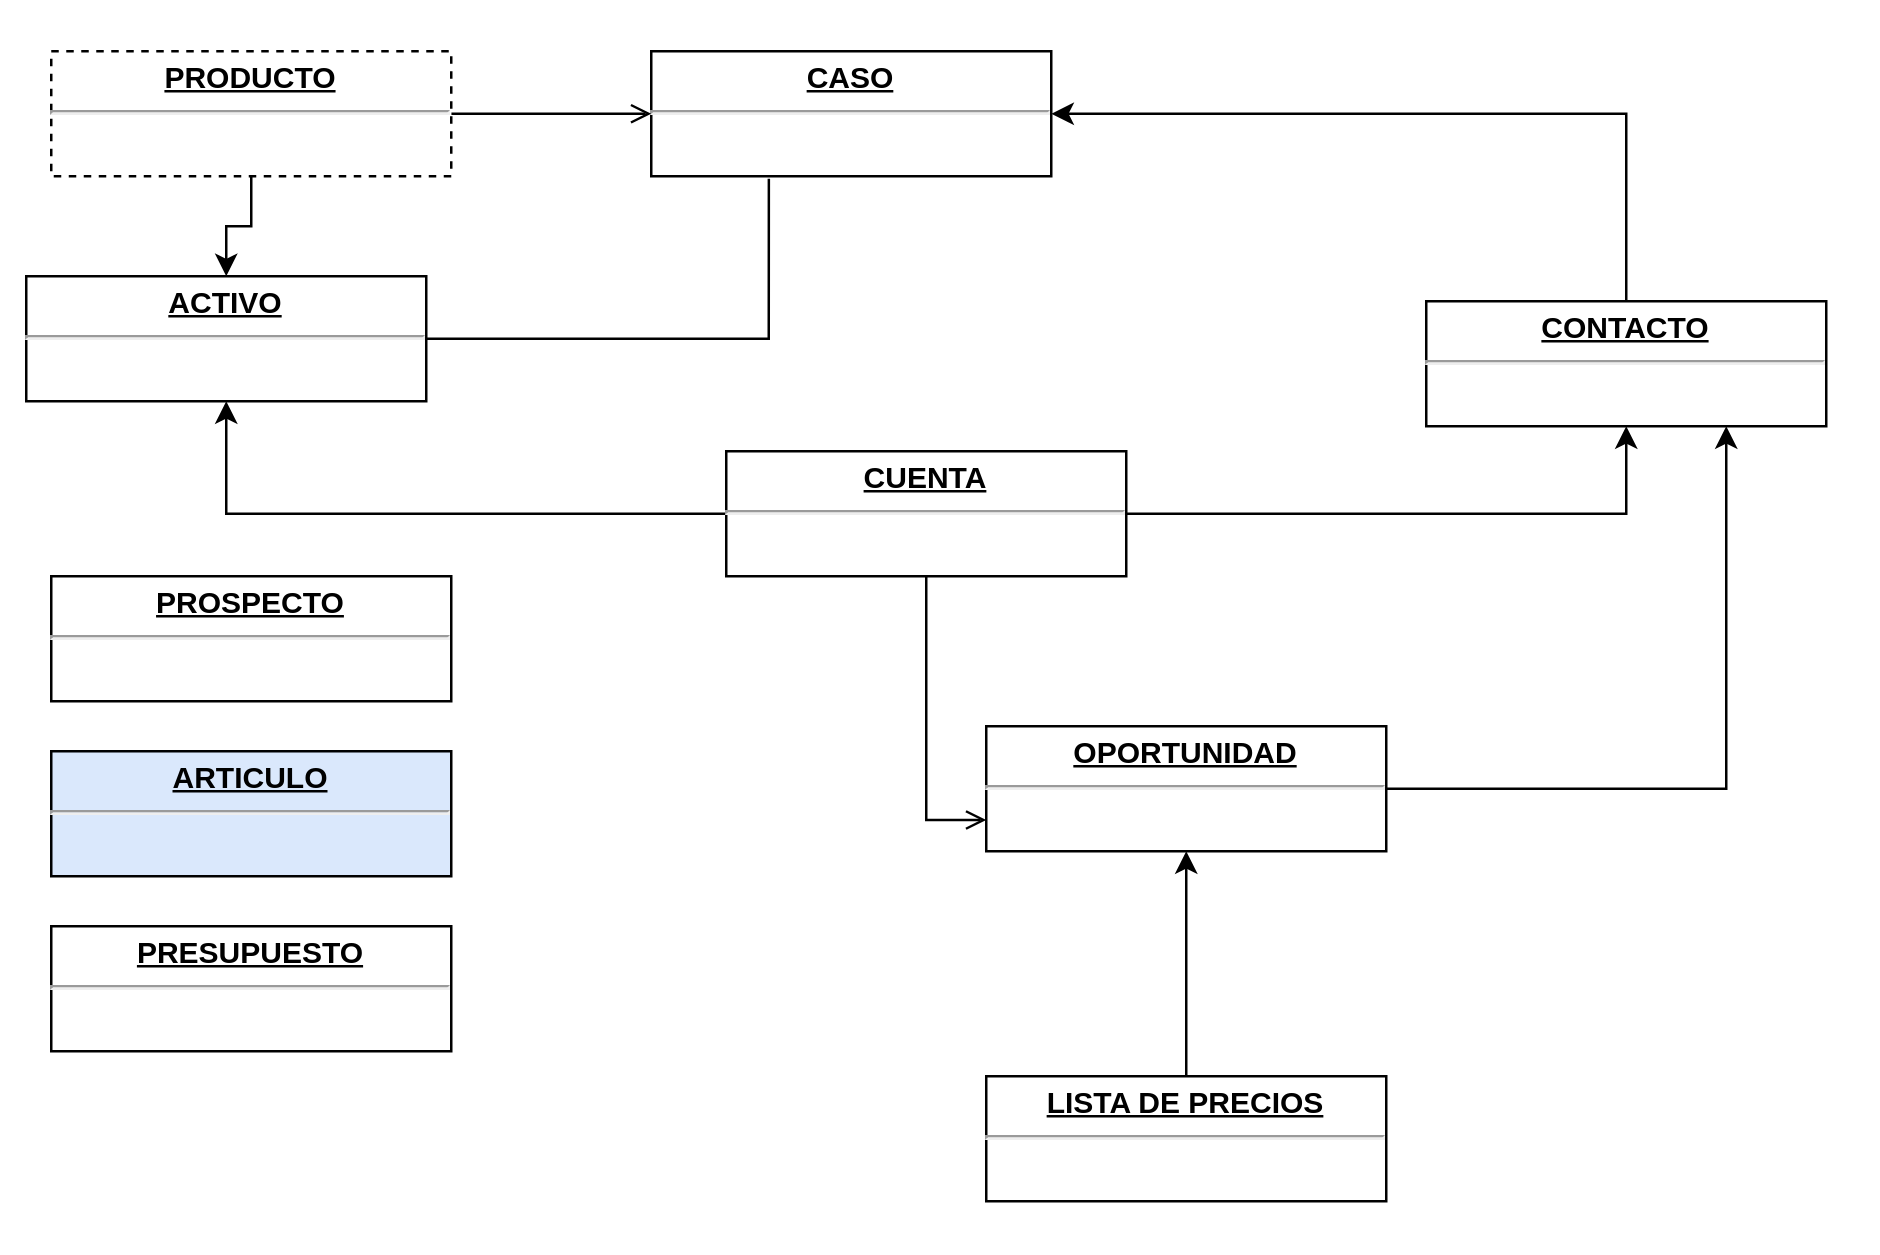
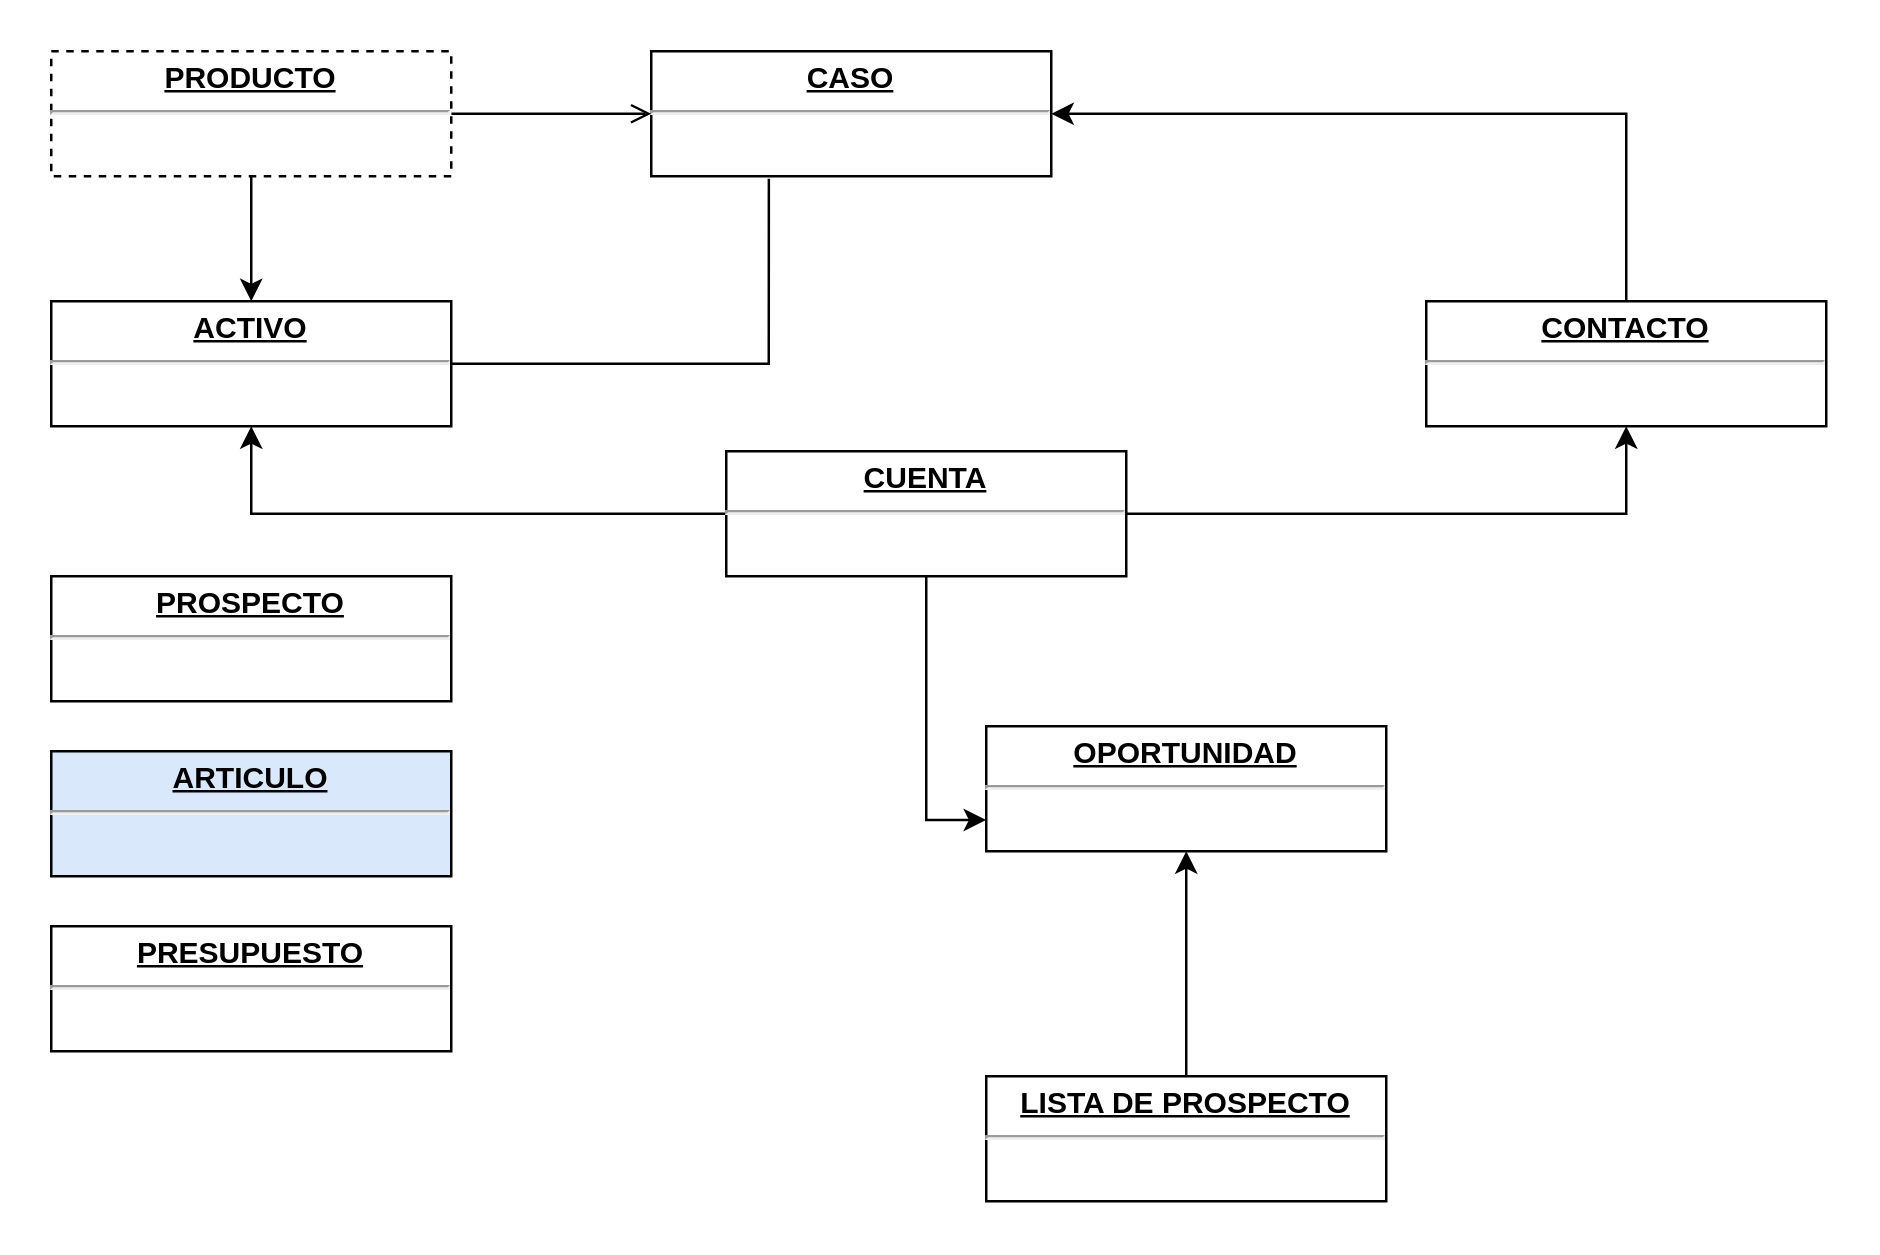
  <mxCell id="0" />
  <mxCell id="1" parent="0" />
  <mxCell id="2" style="edgeStyle=orthogonalEdgeStyle;rounded=0;orthogonalLoop=1;jettySize=auto;html=1;" edge="1" parent="1" source="5" target="7"><mxGeometry relative="1" as="geometry" /></mxCell>
- <mxCell id="3" style="edgeStyle=orthogonalEdgeStyle;rounded=0;orthogonalLoop=1;jettySize=auto;html=1;entryX=0;entryY=0.75;entryDx=0;entryDy=0;endArrow=open;" edge="1" parent="1" source="5" target="9"><mxGeometry relative="1" as="geometry" /></mxCell>
+ <mxCell id="3" style="edgeStyle=orthogonalEdgeStyle;rounded=0;orthogonalLoop=1;jettySize=auto;html=1;entryX=0;entryY=0.75;entryDx=0;entryDy=0;" edge="1" parent="1" source="5" target="9"><mxGeometry relative="1" as="geometry" /></mxCell>
  <mxCell id="4" style="edgeStyle=orthogonalEdgeStyle;rounded=0;orthogonalLoop=1;jettySize=auto;html=1;" edge="1" parent="1" source="5" target="12"><mxGeometry relative="1" as="geometry" /></mxCell>
  <mxCell id="5" value="&lt;p style=&quot;margin: 0px ; margin-top: 4px ; text-align: center ; text-decoration: underline&quot;&gt;&lt;b&gt;CUENTA&lt;/b&gt;&lt;/p&gt;&lt;hr&gt;&lt;p style=&quot;margin: 0px ; margin-left: 8px&quot;&gt;&lt;br&gt;&lt;/p&gt;" style="verticalAlign=top;align=left;overflow=fill;fontSize=12;fontFamily=Helvetica;html=1;" vertex="1" parent="1"><mxGeometry x="290" y="180" width="160" height="50" as="geometry" /></mxCell>
  <mxCell id="6" style="edgeStyle=orthogonalEdgeStyle;rounded=0;orthogonalLoop=1;jettySize=auto;html=1;entryX=1;entryY=0.5;entryDx=0;entryDy=0;" edge="1" parent="1" source="7" target="13"><mxGeometry relative="1" as="geometry"><Array as="points"><mxPoint x="650" y="45" /></Array></mxGeometry></mxCell>
  <mxCell id="7" value="&lt;p style=&quot;margin: 0px ; margin-top: 4px ; text-align: center ; text-decoration: underline&quot;&gt;&lt;b&gt;CONTACTO&lt;/b&gt;&lt;/p&gt;&lt;hr&gt;&lt;p style=&quot;margin: 0px ; margin-left: 8px&quot;&gt;&lt;br&gt;&lt;/p&gt;" style="verticalAlign=top;align=left;overflow=fill;fontSize=12;fontFamily=Helvetica;html=1;" vertex="1" parent="1"><mxGeometry x="570" y="120" width="160" height="50" as="geometry" /></mxCell>
- <mxCell id="8" style="edgeStyle=orthogonalEdgeStyle;rounded=0;orthogonalLoop=1;jettySize=auto;html=1;entryX=0.75;entryY=1;entryDx=0;entryDy=0;" edge="1" parent="1" source="9" target="7"><mxGeometry relative="1" as="geometry" /></mxCell>
  <mxCell id="9" value="&lt;p style=&quot;margin: 0px ; margin-top: 4px ; text-align: center ; text-decoration: underline&quot;&gt;&lt;b&gt;OPORTUNIDAD&lt;/b&gt;&lt;/p&gt;&lt;hr&gt;&lt;p style=&quot;margin: 0px ; margin-left: 8px&quot;&gt;&lt;br&gt;&lt;/p&gt;" style="verticalAlign=top;align=left;overflow=fill;fontSize=12;fontFamily=Helvetica;html=1;" vertex="1" parent="1"><mxGeometry x="394" y="290" width="160" height="50" as="geometry" /></mxCell>
  <mxCell id="10" value="&lt;p style=&quot;margin: 0px ; margin-top: 4px ; text-align: center ; text-decoration: underline&quot;&gt;&lt;b&gt;PRESUPUESTO&lt;/b&gt;&lt;/p&gt;&lt;hr&gt;&lt;p style=&quot;margin: 0px ; margin-left: 8px&quot;&gt;&lt;br&gt;&lt;/p&gt;" style="verticalAlign=top;align=left;overflow=fill;fontSize=12;fontFamily=Helvetica;html=1;" vertex="1" parent="1"><mxGeometry x="20" y="370" width="160" height="50" as="geometry" /></mxCell>
  <mxCell id="11" style="edgeStyle=orthogonalEdgeStyle;rounded=0;orthogonalLoop=1;jettySize=auto;html=1;entryX=0.294;entryY=1.02;entryDx=0;entryDy=0;entryPerimeter=0;endArrow=none;" edge="1" parent="1" source="12" target="13"><mxGeometry relative="1" as="geometry" /></mxCell>
- <mxCell id="12" value="&lt;p style=&quot;margin: 0px ; margin-top: 4px ; text-align: center ; text-decoration: underline&quot;&gt;&lt;b&gt;ACTIVO&lt;/b&gt;&lt;/p&gt;&lt;hr&gt;&lt;p style=&quot;margin: 0px ; margin-left: 8px&quot;&gt;&lt;br&gt;&lt;/p&gt;" style="verticalAlign=top;align=left;overflow=fill;fontSize=12;fontFamily=Helvetica;html=1;" vertex="1" parent="1"><mxGeometry x="10" y="110" width="160" height="50" as="geometry" /></mxCell>
+ <mxCell id="12" value="&lt;p style=&quot;margin: 0px ; margin-top: 4px ; text-align: center ; text-decoration: underline&quot;&gt;&lt;b&gt;ACTIVO&lt;/b&gt;&lt;/p&gt;&lt;hr&gt;&lt;p style=&quot;margin: 0px ; margin-left: 8px&quot;&gt;&lt;br&gt;&lt;/p&gt;" style="verticalAlign=top;align=left;overflow=fill;fontSize=12;fontFamily=Helvetica;html=1;" vertex="1" parent="1"><mxGeometry x="20" y="120" width="160" height="50" as="geometry" /></mxCell>
  <mxCell id="13" value="&lt;p style=&quot;margin: 0px ; margin-top: 4px ; text-align: center ; text-decoration: underline&quot;&gt;&lt;b&gt;CASO&lt;/b&gt;&lt;/p&gt;&lt;hr&gt;&lt;p style=&quot;margin: 0px ; margin-left: 8px&quot;&gt;&lt;br&gt;&lt;/p&gt;" style="verticalAlign=top;align=left;overflow=fill;fontSize=12;fontFamily=Helvetica;html=1;" vertex="1" parent="1"><mxGeometry x="260" y="20" width="160" height="50" as="geometry" /></mxCell>
  <mxCell id="14" value="&lt;p style=&quot;margin: 0px ; margin-top: 4px ; text-align: center ; text-decoration: underline&quot;&gt;&lt;b&gt;PROSPECTO&lt;/b&gt;&lt;/p&gt;&lt;hr&gt;&lt;p style=&quot;margin: 0px ; margin-left: 8px&quot;&gt;&lt;br&gt;&lt;/p&gt;" style="verticalAlign=top;align=left;overflow=fill;fontSize=12;fontFamily=Helvetica;html=1;" vertex="1" parent="1"><mxGeometry x="20" y="230" width="160" height="50" as="geometry" /></mxCell>
  <mxCell id="15" style="edgeStyle=orthogonalEdgeStyle;rounded=0;orthogonalLoop=1;jettySize=auto;html=1;entryX=0;entryY=0.5;entryDx=0;entryDy=0;endArrow=open;" edge="1" parent="1" source="17" target="13"><mxGeometry relative="1" as="geometry" /></mxCell>
  <mxCell id="16" style="edgeStyle=orthogonalEdgeStyle;rounded=0;orthogonalLoop=1;jettySize=auto;html=1;entryX=0.5;entryY=0;entryDx=0;entryDy=0;" edge="1" parent="1" source="17" target="12"><mxGeometry relative="1" as="geometry" /></mxCell>
  <mxCell id="17" value="&lt;p style=&quot;margin: 0px ; margin-top: 4px ; text-align: center ; text-decoration: underline&quot;&gt;&lt;b&gt;PRODUCTO&lt;/b&gt;&lt;/p&gt;&lt;hr&gt;&lt;p style=&quot;margin: 0px ; margin-left: 8px&quot;&gt;&lt;br&gt;&lt;/p&gt;" style="verticalAlign=top;align=left;overflow=fill;fontSize=12;fontFamily=Helvetica;html=1;dashed=1;" vertex="1" parent="1"><mxGeometry x="20" y="20" width="160" height="50" as="geometry" /></mxCell>
  <mxCell id="18" style="edgeStyle=orthogonalEdgeStyle;rounded=0;orthogonalLoop=1;jettySize=auto;html=1;" edge="1" parent="1" source="19" target="9"><mxGeometry relative="1" as="geometry" /></mxCell>
- <mxCell id="19" value="&lt;p style=&quot;margin: 0px ; margin-top: 4px ; text-align: center ; text-decoration: underline&quot;&gt;&lt;b&gt;LISTA DE PRECIOS&lt;/b&gt;&lt;/p&gt;&lt;hr&gt;&lt;p style=&quot;margin: 0px ; margin-left: 8px&quot;&gt;&lt;br&gt;&lt;/p&gt;" style="verticalAlign=top;align=left;overflow=fill;fontSize=12;fontFamily=Helvetica;html=1;" vertex="1" parent="1"><mxGeometry x="394" y="430" width="160" height="50" as="geometry" /></mxCell>
+ <mxCell id="19" value="&lt;p style=&quot;margin: 0px ; margin-top: 4px ; text-align: center ; text-decoration: underline&quot;&gt;&lt;b&gt;LISTA DE PROSPECTO&lt;/b&gt;&lt;/p&gt;&lt;hr&gt;&lt;p style=&quot;margin: 0px ; margin-left: 8px&quot;&gt;&lt;br&gt;&lt;/p&gt;" style="verticalAlign=top;align=left;overflow=fill;fontSize=12;fontFamily=Helvetica;html=1;" vertex="1" parent="1"><mxGeometry x="394" y="430" width="160" height="50" as="geometry" /></mxCell>
  <mxCell id="20" value="&lt;p style=&quot;margin: 0px ; margin-top: 4px ; text-align: center ; text-decoration: underline&quot;&gt;&lt;b&gt;ARTICULO&lt;/b&gt;&lt;/p&gt;&lt;hr&gt;&lt;p style=&quot;margin: 0px ; margin-left: 8px&quot;&gt;&lt;br&gt;&lt;/p&gt;" style="verticalAlign=top;align=left;overflow=fill;fontSize=12;fontFamily=Helvetica;html=1;fillColor=#dae8fc;" vertex="1" parent="1"><mxGeometry x="20" y="300" width="160" height="50" as="geometry" /></mxCell>
